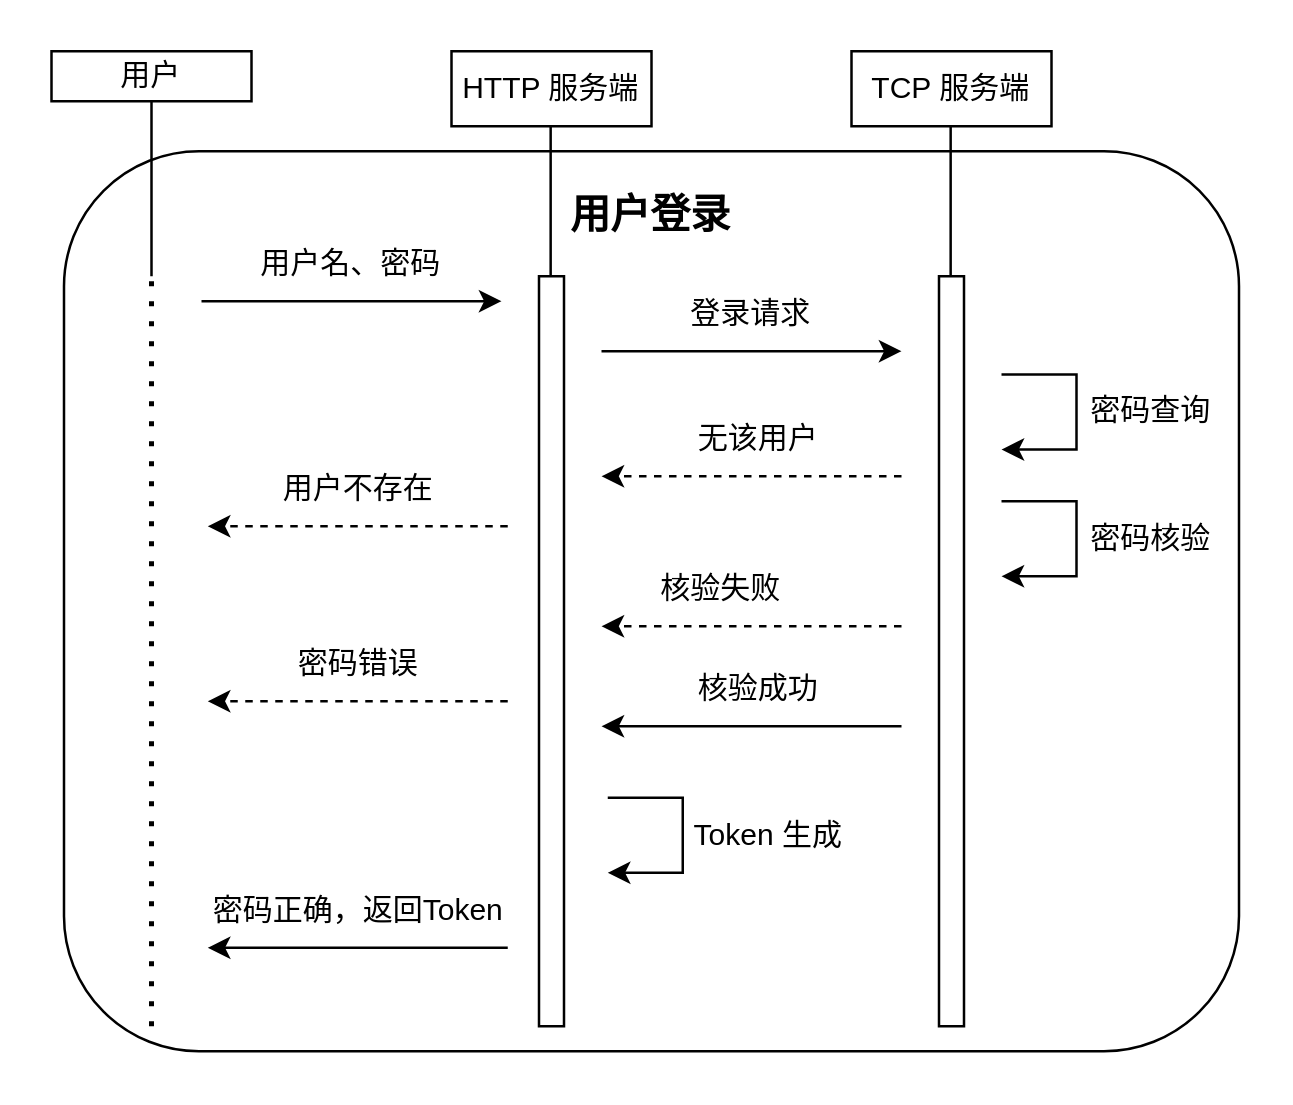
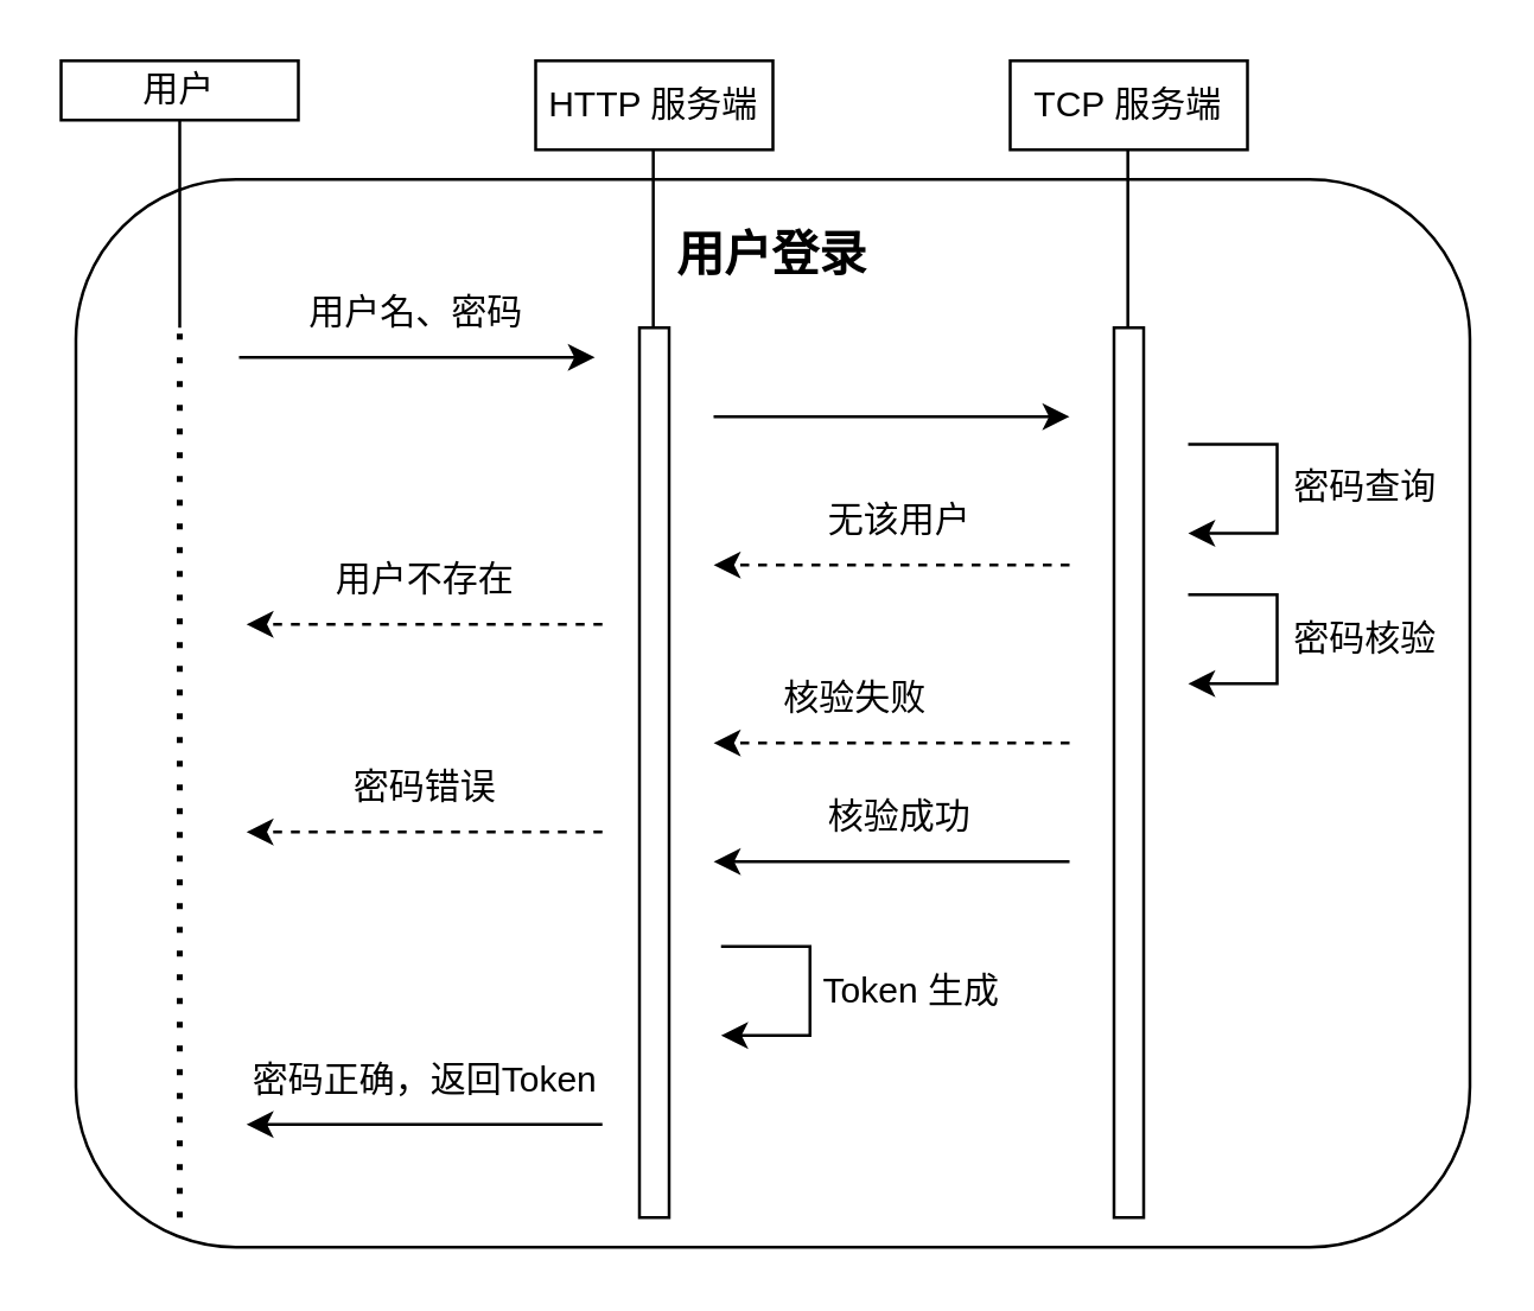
  <mxCell id="0" />
  <mxCell id="1" parent="0" />
  <mxCell id="2" value="" style="rounded=1;whiteSpace=wrap;html=1;" vertex="1" parent="1"><mxGeometry x="25" y="60" width="470" height="360" as="geometry" /></mxCell>
  <mxCell id="3" value="用户" style="rounded=0;whiteSpace=wrap;html=1;" parent="1" vertex="1"><mxGeometry x="20" y="20" width="80" height="20" as="geometry" /></mxCell>
  <mxCell id="4" value="HTTP 服务端" style="rounded=0;whiteSpace=wrap;html=1;" parent="1" vertex="1"><mxGeometry x="180" y="20" width="80" height="30" as="geometry" /></mxCell>
  <mxCell id="5" value="TCP 服务端" style="rounded=0;whiteSpace=wrap;html=1;" parent="1" vertex="1"><mxGeometry x="340" y="20" width="80" height="30" as="geometry" /></mxCell>
  <mxCell id="6" value="" style="endArrow=none;dashed=1;html=1;dashPattern=1 3;strokeWidth=2;rounded=0;" parent="1" edge="1"><mxGeometry width="50" height="50" relative="1" as="geometry"><mxPoint x="60" y="410" as="sourcePoint" /><mxPoint x="60" y="110" as="targetPoint" /></mxGeometry></mxCell>
  <mxCell id="7" value="" style="rounded=0;whiteSpace=wrap;html=1;" parent="1" vertex="1"><mxGeometry x="215" y="110" width="10" height="300" as="geometry" /></mxCell>
  <mxCell id="8" value="" style="rounded=0;whiteSpace=wrap;html=1;" parent="1" vertex="1"><mxGeometry x="375" y="110" width="10" height="300" as="geometry" /></mxCell>
  <mxCell id="9" value="" style="endArrow=classic;html=1;rounded=0;" parent="1" edge="1"><mxGeometry width="50" height="50" relative="1" as="geometry"><mxPoint x="80" y="120" as="sourcePoint" /><mxPoint x="200" y="120" as="targetPoint" /></mxGeometry></mxCell>
  <mxCell id="10" value="用户名、密码" style="text;html=1;strokeColor=none;fillColor=none;align=center;verticalAlign=middle;whiteSpace=wrap;rounded=0;" parent="1" vertex="1"><mxGeometry x="100" y="90" width="80" height="30" as="geometry" /></mxCell>
  <mxCell id="11" value="" style="endArrow=classic;html=1;rounded=0;" parent="1" edge="1"><mxGeometry width="50" height="50" relative="1" as="geometry"><mxPoint x="240" y="140" as="sourcePoint" /><mxPoint x="360" y="140" as="targetPoint" /></mxGeometry></mxCell>
- <mxCell id="12" value="登录请求" style="text;html=1;strokeColor=none;fillColor=none;align=center;verticalAlign=middle;whiteSpace=wrap;rounded=0;" parent="1" vertex="1"><mxGeometry x="260" y="110" width="80" height="30" as="geometry" /></mxCell>
  <mxCell id="13" value="" style="endArrow=classic;html=1;rounded=0;strokeWidth=1;dashed=1;" parent="1" edge="1"><mxGeometry width="50" height="50" relative="1" as="geometry"><mxPoint x="202.5" y="280" as="sourcePoint" /><mxPoint x="82.5" y="280" as="targetPoint" /></mxGeometry></mxCell>
  <mxCell id="14" value="密码错误" style="text;html=1;strokeColor=none;fillColor=none;align=center;verticalAlign=middle;whiteSpace=wrap;rounded=0;" parent="1" vertex="1"><mxGeometry x="112.5" y="250" width="60" height="30" as="geometry" /></mxCell>
  <mxCell id="15" value="" style="endArrow=classic;html=1;rounded=0;strokeWidth=1;dashed=1;" parent="1" edge="1"><mxGeometry width="50" height="50" relative="1" as="geometry"><mxPoint x="360" y="190" as="sourcePoint" /><mxPoint x="240" y="190" as="targetPoint" /></mxGeometry></mxCell>
  <mxCell id="16" value="无该用户" style="text;html=1;strokeColor=none;fillColor=none;align=center;verticalAlign=middle;whiteSpace=wrap;rounded=0;" parent="1" vertex="1"><mxGeometry x="262.5" y="160" width="80" height="30" as="geometry" /></mxCell>
  <mxCell id="17" value="" style="endArrow=classic;html=1;rounded=0;strokeWidth=1;dashed=1;" parent="1" edge="1"><mxGeometry width="50" height="50" relative="1" as="geometry"><mxPoint x="202.5" y="210" as="sourcePoint" /><mxPoint x="82.5" y="210" as="targetPoint" /></mxGeometry></mxCell>
  <mxCell id="18" value="用户不存在" style="text;html=1;strokeColor=none;fillColor=none;align=center;verticalAlign=middle;whiteSpace=wrap;rounded=0;" parent="1" vertex="1"><mxGeometry x="107.5" y="180" width="70" height="30" as="geometry" /></mxCell>
  <mxCell id="19" value="" style="endArrow=classic;html=1;rounded=0;strokeWidth=1;" parent="1" edge="1"><mxGeometry width="50" height="50" relative="1" as="geometry"><mxPoint x="202.5" y="378.62" as="sourcePoint" /><mxPoint x="82.5" y="378.62" as="targetPoint" /></mxGeometry></mxCell>
  <mxCell id="20" value="密码正确，返回Token" style="text;html=1;strokeColor=none;fillColor=none;align=center;verticalAlign=middle;whiteSpace=wrap;rounded=0;" parent="1" vertex="1"><mxGeometry x="77.5" y="348.62" width="130" height="30" as="geometry" /></mxCell>
  <mxCell id="21" value="" style="edgeStyle=elbowEdgeStyle;elbow=horizontal;endArrow=classic;html=1;rounded=0;strokeWidth=1;" parent="1" edge="1"><mxGeometry width="50" height="50" relative="1" as="geometry"><mxPoint x="400" y="149.31" as="sourcePoint" /><mxPoint x="400" y="179.31" as="targetPoint" /><Array as="points"><mxPoint x="430" y="169.31" /></Array></mxGeometry></mxCell>
  <mxCell id="22" value="密码查询" style="text;html=1;strokeColor=none;fillColor=none;align=center;verticalAlign=middle;whiteSpace=wrap;rounded=0;" parent="1" vertex="1"><mxGeometry x="430" y="149.31" width="60" height="30" as="geometry" /></mxCell>
  <mxCell id="23" value="" style="edgeStyle=elbowEdgeStyle;elbow=horizontal;endArrow=classic;html=1;rounded=0;strokeWidth=1;" parent="1" edge="1"><mxGeometry width="50" height="50" relative="1" as="geometry"><mxPoint x="400" y="200" as="sourcePoint" /><mxPoint x="400" y="230" as="targetPoint" /><Array as="points"><mxPoint x="430" y="220" /></Array></mxGeometry></mxCell>
  <mxCell id="24" value="密码核验" style="text;html=1;strokeColor=none;fillColor=none;align=center;verticalAlign=middle;whiteSpace=wrap;rounded=0;" parent="1" vertex="1"><mxGeometry x="430" y="200" width="60" height="30" as="geometry" /></mxCell>
  <mxCell id="25" value="" style="endArrow=classic;html=1;rounded=0;strokeWidth=1;dashed=1;" parent="1" edge="1"><mxGeometry width="50" height="50" relative="1" as="geometry"><mxPoint x="360" y="250" as="sourcePoint" /><mxPoint x="240" y="250" as="targetPoint" /></mxGeometry></mxCell>
  <mxCell id="26" value="核验失败" style="text;html=1;strokeColor=none;fillColor=none;align=center;verticalAlign=middle;whiteSpace=wrap;rounded=0;" parent="1" vertex="1"><mxGeometry x="257.5" y="220" width="60" height="30" as="geometry" /></mxCell>
  <mxCell id="27" value="" style="endArrow=classic;html=1;rounded=0;strokeWidth=1;" parent="1" edge="1"><mxGeometry width="50" height="50" relative="1" as="geometry"><mxPoint x="360" y="290" as="sourcePoint" /><mxPoint x="240" y="290" as="targetPoint" /></mxGeometry></mxCell>
  <mxCell id="28" value="核验成功" style="text;html=1;strokeColor=none;fillColor=none;align=center;verticalAlign=middle;whiteSpace=wrap;rounded=0;dashed=1;" parent="1" vertex="1"><mxGeometry x="272.5" y="260" width="60" height="30" as="geometry" /></mxCell>
  <mxCell id="29" value="" style="edgeStyle=elbowEdgeStyle;elbow=horizontal;endArrow=classic;html=1;rounded=0;strokeWidth=1;" parent="1" edge="1"><mxGeometry width="50" height="50" relative="1" as="geometry"><mxPoint x="242.5" y="318.62" as="sourcePoint" /><mxPoint x="242.5" y="348.62" as="targetPoint" /><Array as="points"><mxPoint x="272.5" y="338.62" /></Array></mxGeometry></mxCell>
  <mxCell id="30" value="Token 生成" style="text;html=1;strokeColor=none;fillColor=none;align=center;verticalAlign=middle;whiteSpace=wrap;rounded=0;" parent="1" vertex="1"><mxGeometry x="272.5" y="318.62" width="67.5" height="30" as="geometry" /></mxCell>
  <mxCell id="31" value="&lt;font style=&quot;font-size: 16px;&quot;&gt;&lt;b&gt;用户登录&lt;/b&gt;&lt;/font&gt;" style="text;html=1;strokeColor=none;fillColor=none;align=center;verticalAlign=middle;whiteSpace=wrap;rounded=0;" vertex="1" parent="1"><mxGeometry x="135" y="70" width="250" height="30" as="geometry" /></mxCell>
  <mxCell id="32" value="" style="endArrow=none;html=1;rounded=0;fontSize=12;entryX=0.5;entryY=1;entryDx=0;entryDy=0;" edge="1" parent="1" target="3"><mxGeometry width="50" height="50" relative="1" as="geometry"><mxPoint x="60" y="110" as="sourcePoint" /><mxPoint x="300" y="150" as="targetPoint" /></mxGeometry></mxCell>
  <mxCell id="33" value="" style="endArrow=none;html=1;rounded=0;fontSize=12;entryX=0.5;entryY=1;entryDx=0;entryDy=0;" edge="1" parent="1"><mxGeometry width="50" height="50" relative="1" as="geometry"><mxPoint x="219.66" y="110" as="sourcePoint" /><mxPoint x="219.66" y="50" as="targetPoint" /></mxGeometry></mxCell>
  <mxCell id="34" value="" style="endArrow=none;html=1;rounded=0;fontSize=12;entryX=0.5;entryY=1;entryDx=0;entryDy=0;" edge="1" parent="1"><mxGeometry width="50" height="50" relative="1" as="geometry"><mxPoint x="379.66" y="110" as="sourcePoint" /><mxPoint x="379.66" y="50" as="targetPoint" /></mxGeometry></mxCell>
